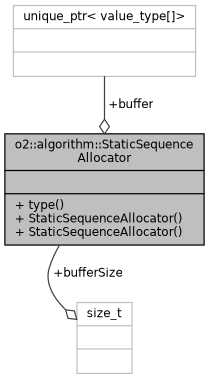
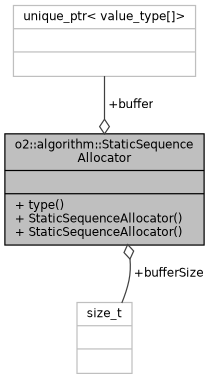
  digraph {
    node [color=grey75 fontname=Helvetica fontsize=10 shape=record]
    edge [arrowhead=odiamond color=grey25 fontname=Helvetica fontsize=10 labelfontname=Helvetica labelfontsize=10 style=solid]
    n1 [color=black fillcolor=grey75 fontcolor=black height=0.2 label="{o2::algorithm::StaticSequence\lAllocator\n||+ type()\l+ StaticSequenceAllocator()\l+ StaticSequenceAllocator()\l}" style=filled width=0.4]
    n2 [height=0.2 label="{unique_ptr\< value_type[]\>\n||}" width=0.4]
    n3 [height=0.2 label="{size_t\n||}" width=0.4]
    n2 -> n1 [label=" +buffer"]
-   n1 -> n3 [label=" +bufferSize"]
+   n3 -> n1 [label=" +bufferSize"]
  }
